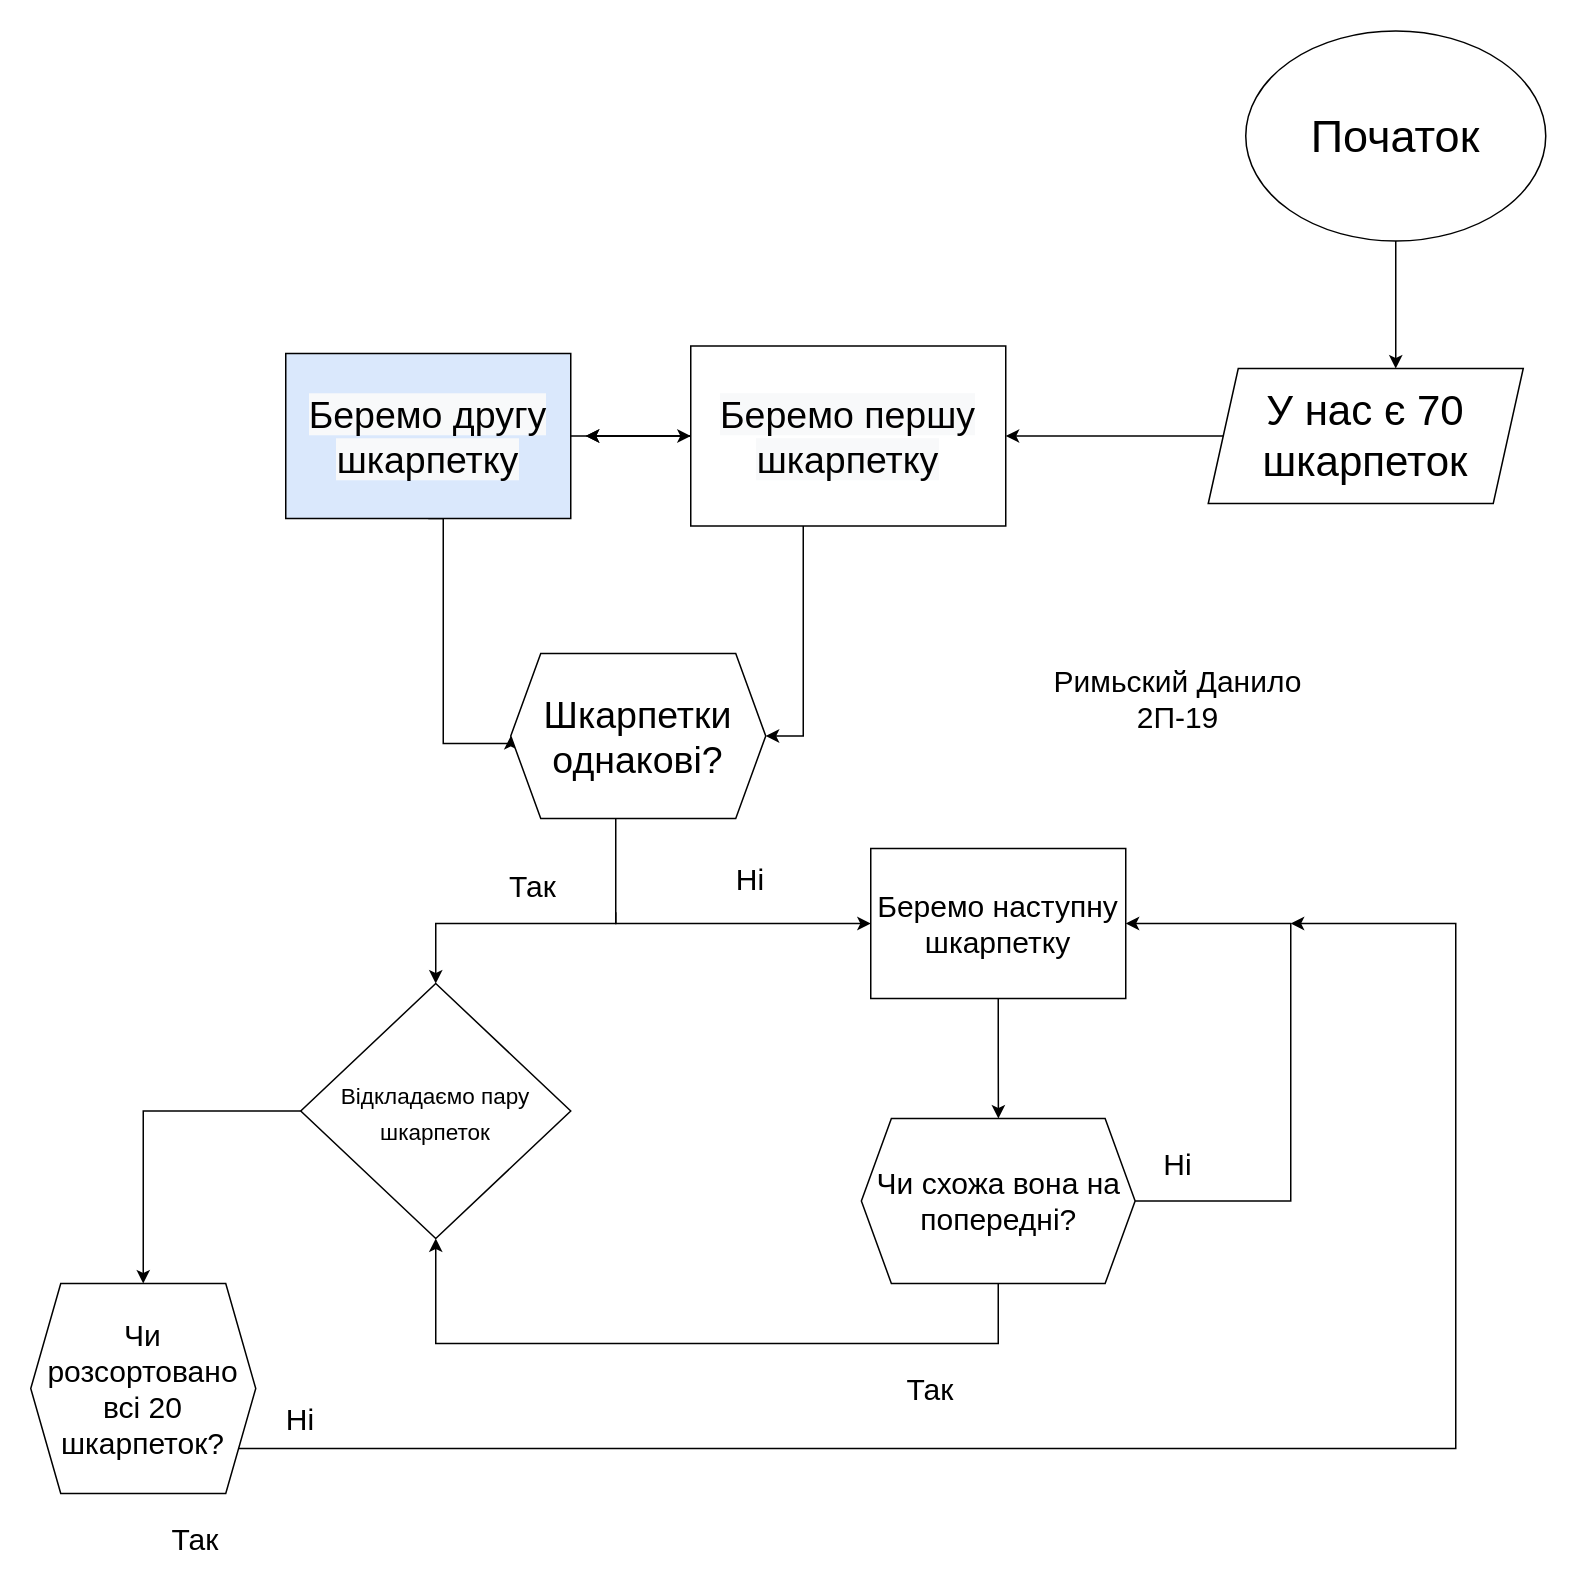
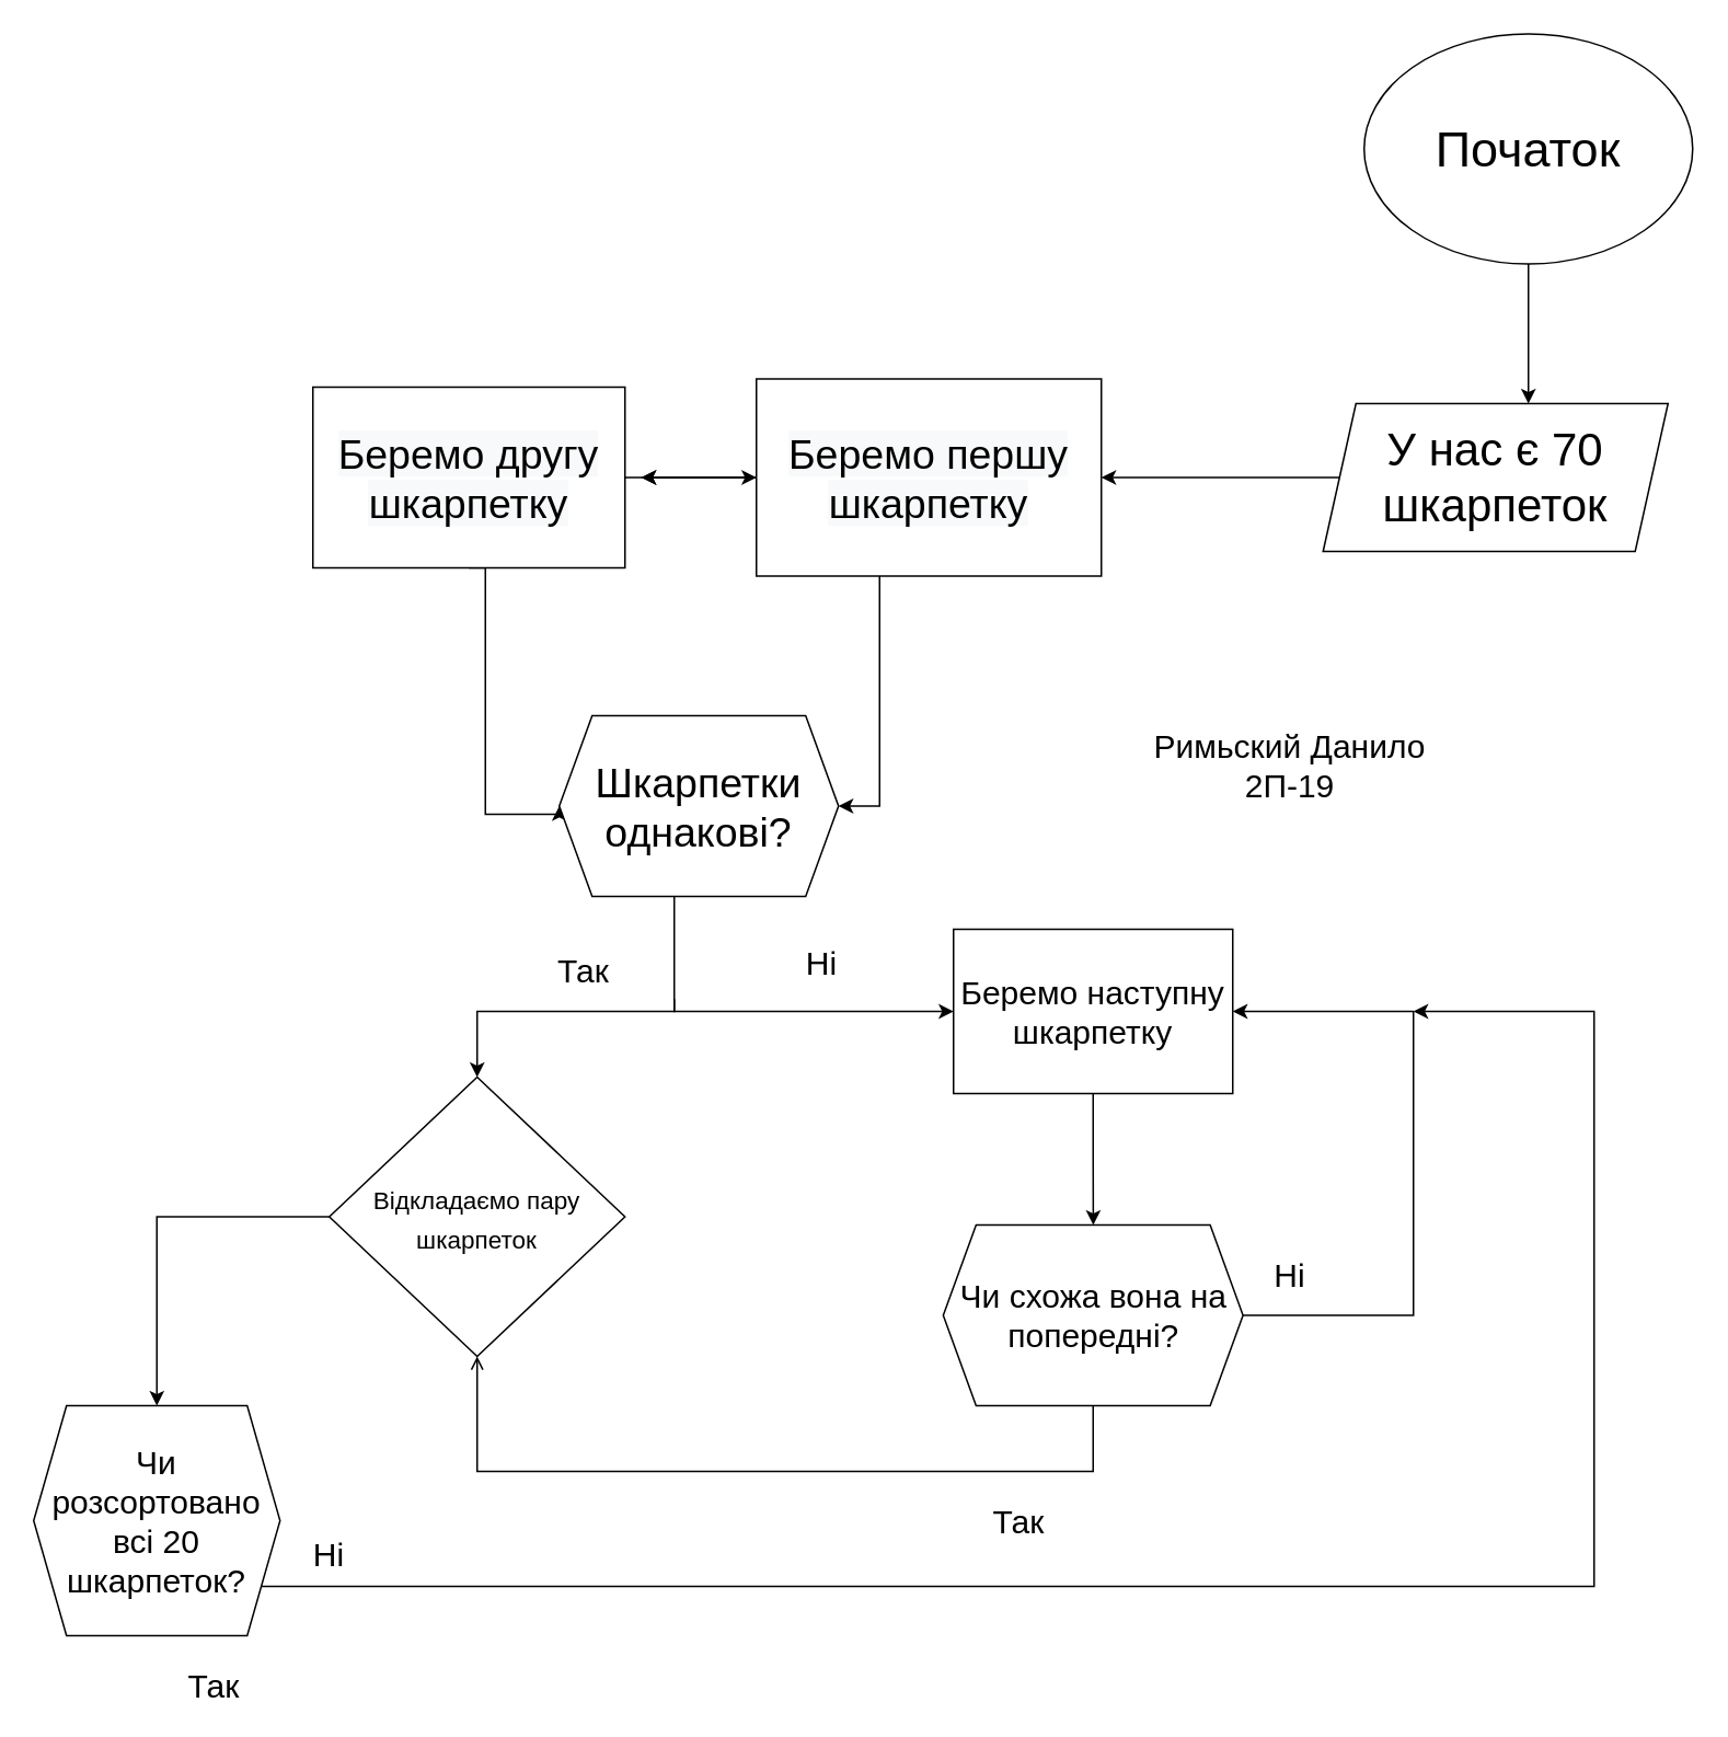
  <mxCell id="0" />
  <mxCell id="1" parent="0" />
  <mxCell id="2" style="edgeStyle=orthogonalEdgeStyle;rounded=0;orthogonalLoop=1;jettySize=auto;html=1;" edge="1" parent="1" source="3"><mxGeometry relative="1" as="geometry"><mxPoint x="930" y="245" as="targetPoint" /></mxGeometry></mxCell>
  <mxCell id="3" value="&lt;font style=&quot;font-size: 30px&quot;&gt;Початок&lt;/font&gt;" style="ellipse;whiteSpace=wrap;html=1;" vertex="1" parent="1"><mxGeometry x="830" y="20" width="200" height="140" as="geometry" /></mxCell>
  <mxCell id="4" style="edgeStyle=orthogonalEdgeStyle;rounded=0;orthogonalLoop=1;jettySize=auto;html=1;exitX=0;exitY=0.5;exitDx=0;exitDy=0;entryX=1;entryY=0.5;entryDx=0;entryDy=0;" edge="1" parent="1" source="7" target="14"><mxGeometry relative="1" as="geometry"><mxPoint x="660" y="290" as="targetPoint" /><mxPoint x="765" y="290" as="sourcePoint" /></mxGeometry></mxCell>
  <mxCell id="5" value="" style="edgeStyle=orthogonalEdgeStyle;rounded=0;orthogonalLoop=1;jettySize=auto;html=1;" edge="1" parent="1"><mxGeometry relative="1" as="geometry"><mxPoint x="460" y="290" as="sourcePoint" /><mxPoint x="390" y="290" as="targetPoint" /></mxGeometry></mxCell>
  <mxCell id="6" style="edgeStyle=orthogonalEdgeStyle;rounded=0;orthogonalLoop=1;jettySize=auto;html=1;entryX=1;entryY=0.5;entryDx=0;entryDy=0;" edge="1" parent="1" target="17"><mxGeometry relative="1" as="geometry"><mxPoint x="520" y="495" as="targetPoint" /><mxPoint x="560" y="345" as="sourcePoint" /></mxGeometry></mxCell>
  <mxCell id="7" value="&lt;font style=&quot;font-size: 28px&quot;&gt;У нас є 70 шкарпеток&lt;/font&gt;" style="shape=parallelogram;perimeter=parallelogramPerimeter;whiteSpace=wrap;html=1;fixedSize=1;" vertex="1" parent="1"><mxGeometry x="805" y="245" width="210" height="90" as="geometry" /></mxCell>
  <mxCell id="8" style="edgeStyle=orthogonalEdgeStyle;rounded=0;orthogonalLoop=1;jettySize=auto;html=1;entryX=0;entryY=0.5;entryDx=0;entryDy=0;exitX=0.5;exitY=1;exitDx=0;exitDy=0;" edge="1" parent="1" source="16" target="17"><mxGeometry relative="1" as="geometry"><mxPoint x="330" y="495" as="targetPoint" /><mxPoint x="295" y="345" as="sourcePoint" /><Array as="points"><mxPoint x="295" y="345" /><mxPoint x="295" y="495" /></Array></mxGeometry></mxCell>
  <mxCell id="9" style="edgeStyle=orthogonalEdgeStyle;rounded=0;orthogonalLoop=1;jettySize=auto;html=1;exitX=1;exitY=0.75;exitDx=0;exitDy=0;" edge="1" parent="1" source="11"><mxGeometry relative="1" as="geometry"><mxPoint x="580" y="615" as="targetPoint" /><mxPoint x="425" y="585" as="sourcePoint" /><Array as="points"><mxPoint x="410" y="615" /></Array></mxGeometry></mxCell>
  <mxCell id="10" style="edgeStyle=orthogonalEdgeStyle;rounded=0;orthogonalLoop=1;jettySize=auto;html=1;exitX=0.5;exitY=1;exitDx=0;exitDy=0;exitPerimeter=0;" edge="1" parent="1" source="17"><mxGeometry relative="1" as="geometry"><mxPoint x="290" y="655" as="targetPoint" /><mxPoint x="425" y="585" as="sourcePoint" /><Array as="points"><mxPoint x="410" y="535" /><mxPoint x="410" y="615" /><mxPoint x="290" y="615" /></Array></mxGeometry></mxCell>
  <mxCell id="11" value="Так" style="text;html=1;strokeColor=none;fillColor=none;align=center;verticalAlign=middle;whiteSpace=wrap;rounded=0;fontSize=20;" vertex="1" parent="1"><mxGeometry x="300" y="555" width="110" height="70" as="geometry" /></mxCell>
  <mxCell id="12" value="Ні" style="text;html=1;strokeColor=none;fillColor=none;align=center;verticalAlign=middle;whiteSpace=wrap;rounded=0;fontSize=20;" vertex="1" parent="1"><mxGeometry x="480" y="575" width="40" height="20" as="geometry" /></mxCell>
  <mxCell id="13" value="" style="edgeStyle=orthogonalEdgeStyle;rounded=0;orthogonalLoop=1;jettySize=auto;html=1;fontSize=20;exitX=0;exitY=0.5;exitDx=0;exitDy=0;" edge="1" parent="1" source="14"><mxGeometry relative="1" as="geometry"><mxPoint x="390" y="290" as="targetPoint" /></mxGeometry></mxCell>
  <mxCell id="14" value="&#10;&#10;&lt;span style=&quot;color: rgb(0, 0, 0); font-family: helvetica; font-size: 25px; font-style: normal; font-weight: 400; letter-spacing: normal; text-align: center; text-indent: 0px; text-transform: none; word-spacing: 0px; background-color: rgb(248, 249, 250); display: inline; float: none;&quot;&gt;Беремо першу шкарпетку&lt;/span&gt;&#10;&#10;" style="rounded=0;whiteSpace=wrap;html=1;fontSize=20;" vertex="1" parent="1"><mxGeometry x="460" y="230" width="210" height="120" as="geometry" /></mxCell>
  <mxCell id="15" value="" style="edgeStyle=orthogonalEdgeStyle;rounded=0;orthogonalLoop=1;jettySize=auto;html=1;fontSize=20;exitX=1;exitY=0.5;exitDx=0;exitDy=0;exitPerimeter=0;" edge="1" parent="1" source="16" target="14"><mxGeometry relative="1" as="geometry"><Array as="points"><mxPoint x="370" y="290" /><mxPoint x="370" y="290" /></Array></mxGeometry></mxCell>
- <mxCell id="16" value="&#10;&#10;&lt;span style=&quot;color: rgb(0, 0, 0); font-family: helvetica; font-size: 25px; font-style: normal; font-weight: 400; letter-spacing: normal; text-align: center; text-indent: 0px; text-transform: none; word-spacing: 0px; background-color: rgb(248, 249, 250); display: inline; float: none;&quot;&gt;Беремо другу шкарпетку&lt;/span&gt;&#10;&#10;" style="rounded=0;whiteSpace=wrap;html=1;fontSize=20;fillColor=#dae8fc;" vertex="1" parent="1"><mxGeometry x="190" y="235" width="190" height="110" as="geometry" /></mxCell>
+ <mxCell id="16" value="&#10;&#10;&lt;span style=&quot;color: rgb(0, 0, 0); font-family: helvetica; font-size: 25px; font-style: normal; font-weight: 400; letter-spacing: normal; text-align: center; text-indent: 0px; text-transform: none; word-spacing: 0px; background-color: rgb(248, 249, 250); display: inline; float: none;&quot;&gt;Беремо другу шкарпетку&lt;/span&gt;&#10;&#10;" style="rounded=0;whiteSpace=wrap;html=1;fontSize=20;" vertex="1" parent="1"><mxGeometry x="190" y="235" width="190" height="110" as="geometry" /></mxCell>
  <mxCell id="17" value="&lt;span style=&quot;font-size: 25px&quot;&gt;Шкарпетки однакові?&lt;/span&gt;" style="shape=hexagon;perimeter=hexagonPerimeter2;whiteSpace=wrap;html=1;fixedSize=1;fontSize=20;" vertex="1" parent="1"><mxGeometry x="340" y="435" width="170" height="110" as="geometry" /></mxCell>
  <mxCell id="18" style="edgeStyle=orthogonalEdgeStyle;rounded=0;orthogonalLoop=1;jettySize=auto;html=1;fontSize=20;entryX=0.5;entryY=0;entryDx=0;entryDy=0;" edge="1" parent="1" source="19" target="28"><mxGeometry relative="1" as="geometry"><mxPoint x="140" y="740" as="targetPoint" /></mxGeometry></mxCell>
  <mxCell id="19" value="&lt;font style=&quot;font-size: 15px&quot;&gt;Відкладаємо пару шкарпеток&lt;/font&gt;" style="rhombus;whiteSpace=wrap;html=1;fontSize=20;" vertex="1" parent="1"><mxGeometry x="200" y="655" width="180" height="170" as="geometry" /></mxCell>
  <mxCell id="20" value="" style="edgeStyle=orthogonalEdgeStyle;rounded=0;orthogonalLoop=1;jettySize=auto;html=1;fontSize=20;" edge="1" parent="1" source="21" target="24"><mxGeometry relative="1" as="geometry" /></mxCell>
  <mxCell id="21" value="Беремо наступну шкарпетку" style="rounded=0;whiteSpace=wrap;html=1;fontSize=20;" vertex="1" parent="1"><mxGeometry x="580" y="565" width="170" height="100" as="geometry" /></mxCell>
- <mxCell id="22" style="edgeStyle=orthogonalEdgeStyle;rounded=0;orthogonalLoop=1;jettySize=auto;html=1;fontSize=20;exitX=0.5;exitY=1;exitDx=0;exitDy=0;entryX=0.5;entryY=1;entryDx=0;entryDy=0;" edge="1" parent="1" source="24" target="19"><mxGeometry relative="1" as="geometry"><mxPoint x="280" y="895" as="targetPoint" /><mxPoint x="665" y="865" as="sourcePoint" /><Array as="points"><mxPoint x="665" y="895" /><mxPoint x="290" y="895" /></Array></mxGeometry></mxCell>
+ <mxCell id="22" style="edgeStyle=orthogonalEdgeStyle;rounded=0;orthogonalLoop=1;jettySize=auto;html=1;fontSize=20;exitX=0.5;exitY=1;exitDx=0;exitDy=0;entryX=0.5;entryY=1;entryDx=0;entryDy=0;endArrow=open;" edge="1" parent="1" source="24" target="19"><mxGeometry relative="1" as="geometry"><mxPoint x="280" y="895" as="targetPoint" /><mxPoint x="665" y="865" as="sourcePoint" /><Array as="points"><mxPoint x="665" y="895" /><mxPoint x="290" y="895" /></Array></mxGeometry></mxCell>
  <mxCell id="23" style="edgeStyle=orthogonalEdgeStyle;rounded=0;orthogonalLoop=1;jettySize=auto;html=1;fontSize=20;entryX=1;entryY=0.5;entryDx=0;entryDy=0;" edge="1" parent="1" source="24" target="21"><mxGeometry relative="1" as="geometry"><mxPoint x="900" y="595" as="targetPoint" /><Array as="points"><mxPoint x="860" y="800" /><mxPoint x="860" y="615" /></Array></mxGeometry></mxCell>
  <mxCell id="24" value="Чи схожа вона на попередні?" style="shape=hexagon;perimeter=hexagonPerimeter2;whiteSpace=wrap;html=1;fixedSize=1;rounded=0;fontSize=20;" vertex="1" parent="1"><mxGeometry x="573.75" y="745" width="182.5" height="110" as="geometry" /></mxCell>
  <mxCell id="25" value="Так" style="text;html=1;strokeColor=none;fillColor=none;align=center;verticalAlign=middle;whiteSpace=wrap;rounded=0;fontSize=20;" vertex="1" parent="1"><mxGeometry x="600" y="915" width="40" height="20" as="geometry" /></mxCell>
  <mxCell id="26" value="Ні" style="text;html=1;strokeColor=none;fillColor=none;align=center;verticalAlign=middle;whiteSpace=wrap;rounded=0;fontSize=20;" vertex="1" parent="1"><mxGeometry x="765" y="765" width="40" height="20" as="geometry" /></mxCell>
  <mxCell id="27" style="edgeStyle=orthogonalEdgeStyle;rounded=0;orthogonalLoop=1;jettySize=auto;html=1;fontSize=20;" edge="1" parent="1" source="28"><mxGeometry relative="1" as="geometry"><mxPoint x="860" y="615" as="targetPoint" /><Array as="points"><mxPoint x="970" y="965" /><mxPoint x="970" y="615" /></Array></mxGeometry></mxCell>
  <mxCell id="28" value="Чи розсортовано всі 20 шкарпеток?" style="shape=hexagon;perimeter=hexagonPerimeter2;whiteSpace=wrap;html=1;fixedSize=1;fontSize=20;" vertex="1" parent="1"><mxGeometry x="20" y="855" width="150" height="140" as="geometry" /></mxCell>
  <mxCell id="29" value="Так" style="text;html=1;strokeColor=none;fillColor=none;align=center;verticalAlign=middle;whiteSpace=wrap;rounded=0;fontSize=20;" vertex="1" parent="1"><mxGeometry x="110" y="1015" width="40" height="20" as="geometry" /></mxCell>
  <mxCell id="30" value="Ні" style="text;html=1;strokeColor=none;fillColor=none;align=center;verticalAlign=middle;whiteSpace=wrap;rounded=0;fontSize=20;" vertex="1" parent="1"><mxGeometry x="180" y="935" width="40" height="20" as="geometry" /></mxCell>
  <mxCell id="31" value="Римьский Данило 2П-19" style="text;html=1;strokeColor=none;fillColor=none;align=center;verticalAlign=middle;whiteSpace=wrap;rounded=0;fontSize=20;" vertex="1" parent="1"><mxGeometry x="690" y="415" width="190" height="100" as="geometry" /></mxCell>
